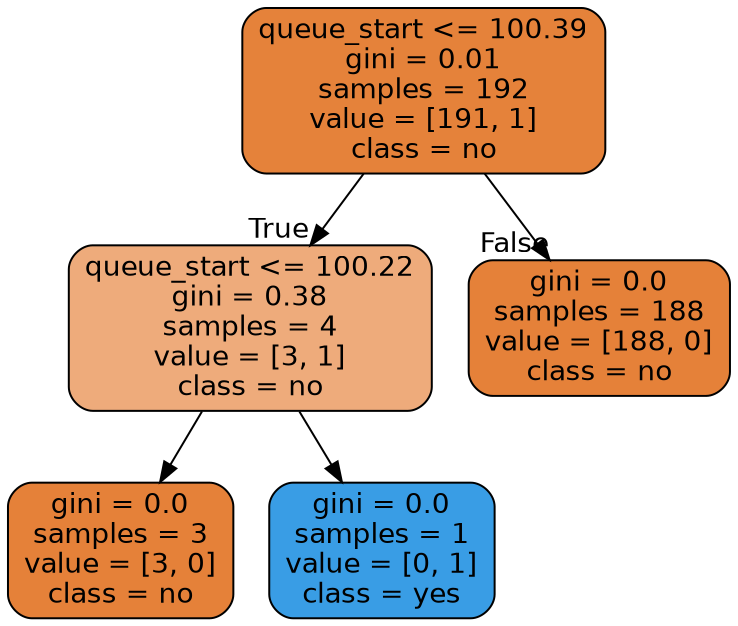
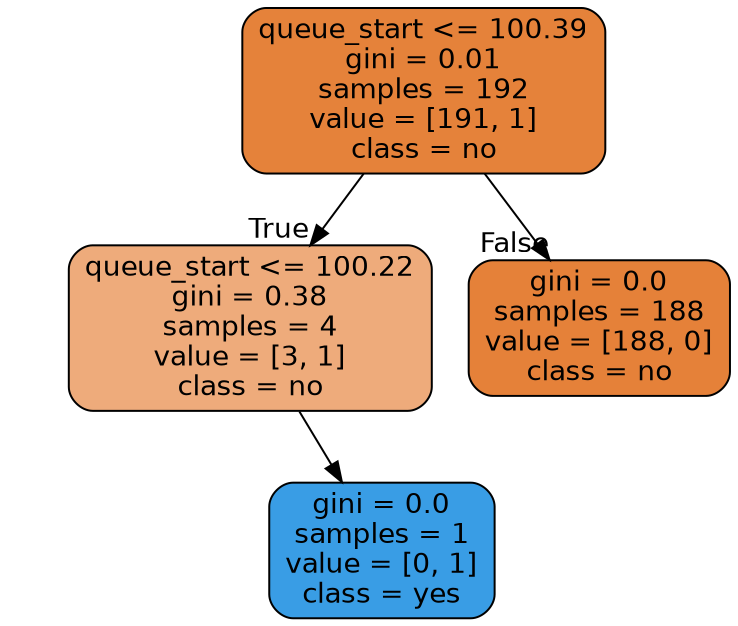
  digraph {
    node [color=black fillcolor="#e58139" fontname=helvetica shape=box style="filled, rounded"]
    edge [fontname=helvetica]
    n1 [fillcolor="#e5823a" label="queue_start <= 100.39\ngini = 0.01\nsamples = 192\nvalue = [191, 1]\nclass = no"]
    n2 [fillcolor="#eeab7b" label="queue_start <= 100.22\ngini = 0.38\nsamples = 4\nvalue = [3, 1]\nclass = no"]
    n3 [label="gini = 0.0\nsamples = 188\nvalue = [188, 0]\nclass = no"]
-   n4 [label="gini = 0.0\nsamples = 3\nvalue = [3, 0]\nclass = no"]
    n5 [fillcolor="#399de5" label="gini = 0.0\nsamples = 1\nvalue = [0, 1]\nclass = yes"]
    n1 -> n2 [headlabel=True labelangle=45 labeldistance=2.5]
    n1 -> n3 [headlabel=False labelangle=-45 labeldistance=2.5]
-   n2 -> n4
    n2 -> n5
  }
